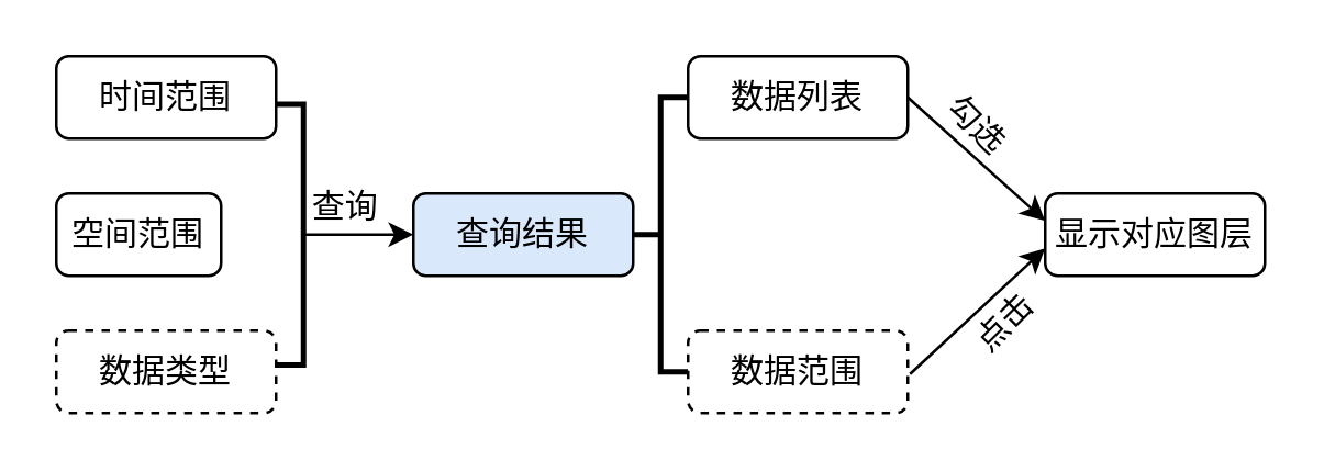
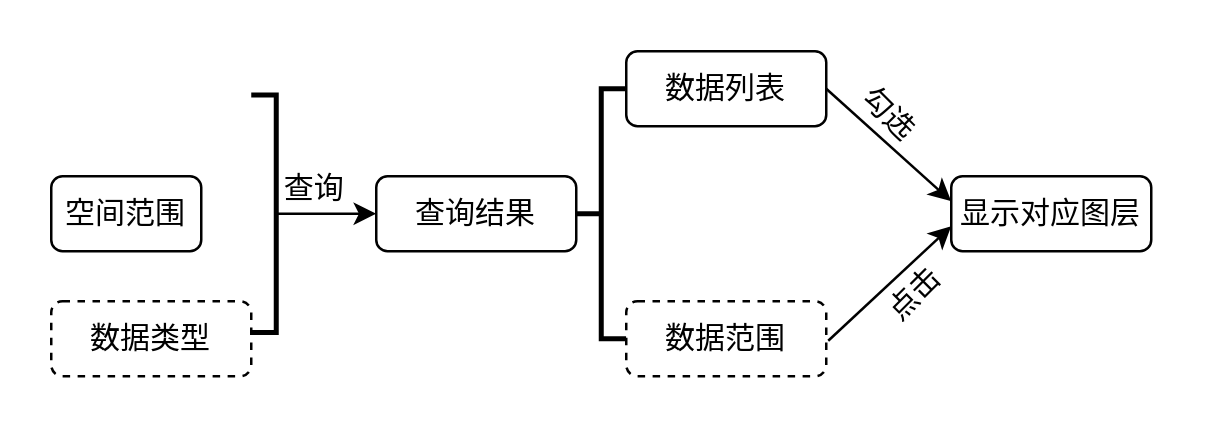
  <mxCell id="0" />
  <mxCell id="1" parent="0" />
- <mxCell id="2" value="时间范围" style="rounded=1;whiteSpace=wrap;html=1;" vertex="1" parent="1"><mxGeometry x="20" y="20" width="80" height="30" as="geometry" /></mxCell>
  <mxCell id="3" value="空间范围" style="rounded=1;whiteSpace=wrap;html=1;" vertex="1" parent="1"><mxGeometry x="20" y="70" width="60" height="30" as="geometry" /></mxCell>
  <mxCell id="4" value="数据类型" style="rounded=1;whiteSpace=wrap;html=1;dashed=1;" vertex="1" parent="1"><mxGeometry x="20" y="120" width="80" height="30" as="geometry" /></mxCell>
- <mxCell id="5" value="查询结果" style="rounded=1;whiteSpace=wrap;html=1;fillColor=#dae8fc;" vertex="1" parent="1"><mxGeometry x="150" y="70" width="80" height="30" as="geometry" /></mxCell>
+ <mxCell id="5" value="查询结果" style="rounded=1;whiteSpace=wrap;html=1;" vertex="1" parent="1"><mxGeometry x="150" y="70" width="80" height="30" as="geometry" /></mxCell>
  <mxCell id="6" value="" style="edgeStyle=orthogonalEdgeStyle;rounded=0;orthogonalLoop=1;jettySize=auto;html=1;" edge="1" parent="1" source="7"><mxGeometry relative="1" as="geometry"><mxPoint x="150" y="85" as="targetPoint" /><Array as="points" /></mxGeometry></mxCell>
  <mxCell id="7" value="" style="strokeWidth=2;html=1;shape=mxgraph.flowchart.annotation_1;align=left;pointerEvents=1;direction=west;" vertex="1" parent="1"><mxGeometry x="100" y="37.5" width="10" height="95" as="geometry" /></mxCell>
  <mxCell id="8" value="" style="strokeWidth=2;html=1;shape=mxgraph.flowchart.annotation_2;align=left;labelPosition=right;pointerEvents=1;" vertex="1" parent="1"><mxGeometry x="230" y="35" width="20" height="100" as="geometry" /></mxCell>
  <mxCell id="9" value="数据列表" style="rounded=1;whiteSpace=wrap;html=1;" vertex="1" parent="1"><mxGeometry x="250" y="20" width="80" height="30" as="geometry" /></mxCell>
  <mxCell id="10" value="数据范围" style="rounded=1;whiteSpace=wrap;html=1;dashed=1;" vertex="1" parent="1"><mxGeometry x="250" y="120" width="80" height="30" as="geometry" /></mxCell>
  <mxCell id="11" value="显示对应图层" style="rounded=1;whiteSpace=wrap;html=1;" vertex="1" parent="1"><mxGeometry x="380" y="70" width="80" height="30" as="geometry" /></mxCell>
  <mxCell id="12" value="查询" style="text;html=1;align=center;verticalAlign=middle;resizable=0;points=[];autosize=1;strokeColor=none;fillColor=none;" vertex="1" parent="1"><mxGeometry x="100" y="60" width="50" height="30" as="geometry" /></mxCell>
  <mxCell id="13" value="勾选" style="text;html=1;align=center;verticalAlign=middle;resizable=0;points=[];autosize=1;strokeColor=none;fillColor=none;rotation=45;" vertex="1" parent="1"><mxGeometry x="330" y="30" width="50" height="30" as="geometry" /></mxCell>
  <mxCell id="14" value="" style="endArrow=classic;html=1;rounded=0;exitX=1.01;exitY=0.527;exitDx=0;exitDy=0;exitPerimeter=0;" edge="1" parent="1" source="10"><mxGeometry width="50" height="50" relative="1" as="geometry"><mxPoint x="340" y="140" as="sourcePoint" /><mxPoint x="380" y="90" as="targetPoint" /></mxGeometry></mxCell>
  <mxCell id="15" value="" style="endArrow=classic;html=1;rounded=0;exitX=1;exitY=0.5;exitDx=0;exitDy=0;" edge="1" parent="1" source="9"><mxGeometry width="50" height="50" relative="1" as="geometry"><mxPoint x="340.8" y="145.81" as="sourcePoint" /><mxPoint x="380" y="80" as="targetPoint" /></mxGeometry></mxCell>
  <mxCell id="16" value="点击" style="text;html=1;align=center;verticalAlign=middle;resizable=0;points=[];autosize=1;strokeColor=none;fillColor=none;rotation=-45;" vertex="1" parent="1"><mxGeometry x="340" y="102.5" width="50" height="30" as="geometry" /></mxCell>
